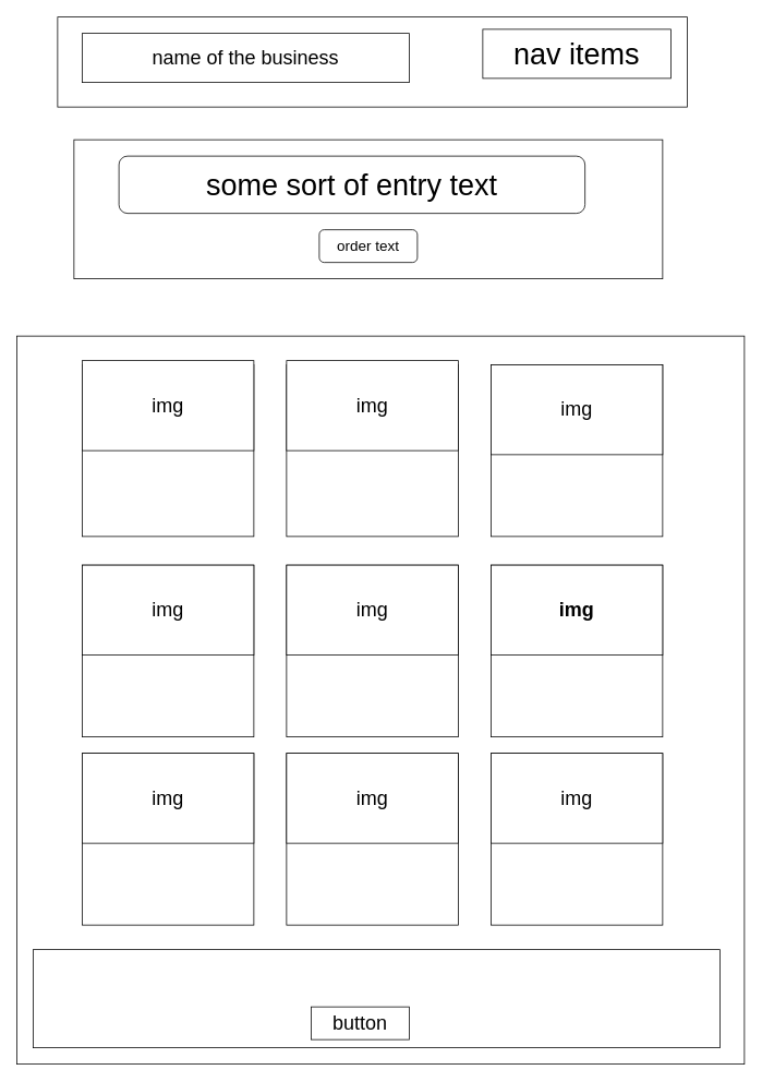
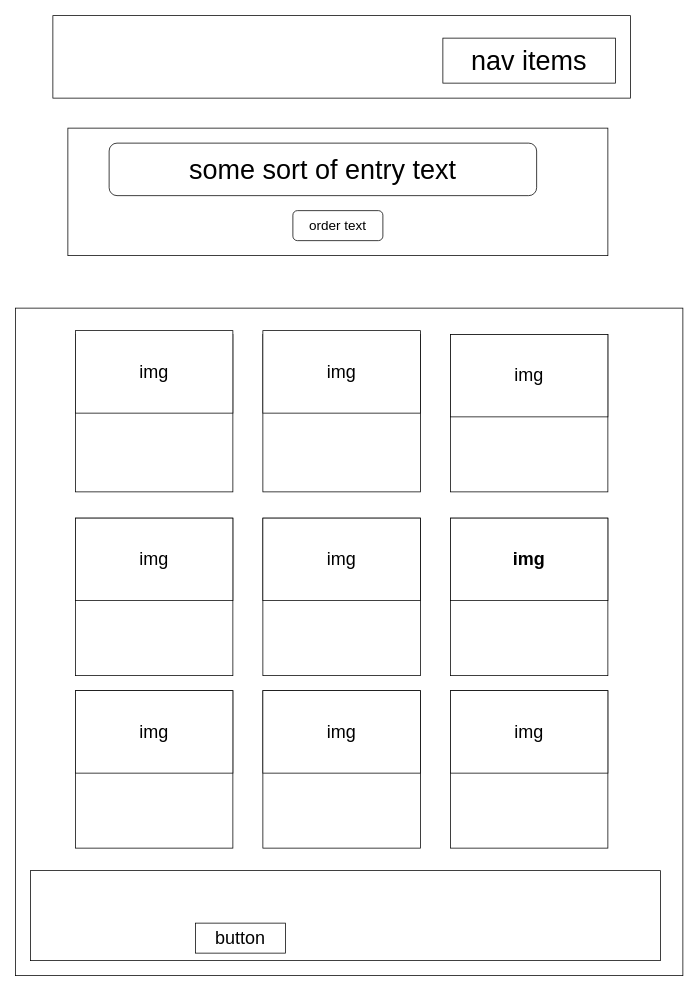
  <mxCell id="0" />
  <mxCell id="1" parent="0" />
  <mxCell id="2" value="" style="rounded=0;whiteSpace=wrap;html=1;" vertex="1" parent="1"><mxGeometry x="70" y="20" width="770" height="110" as="geometry" /></mxCell>
  <mxCell id="3" value="" style="rounded=0;whiteSpace=wrap;html=1;" vertex="1" parent="1"><mxGeometry x="90" y="170" width="720" height="170" as="geometry" /></mxCell>
  <mxCell id="4" value="&lt;font style=&quot;font-size: 18px;&quot;&gt;order text&lt;/font&gt;" style="rounded=1;whiteSpace=wrap;html=1;" vertex="1" parent="1"><mxGeometry x="390" y="280" width="120" height="40" as="geometry" /></mxCell>
  <mxCell id="5" value="&lt;font style=&quot;font-size: 36px;&quot;&gt;some sort of entry text&lt;/font&gt;" style="rounded=1;whiteSpace=wrap;html=1;" vertex="1" parent="1"><mxGeometry x="145" y="190" width="570" height="70" as="geometry" /></mxCell>
  <mxCell id="6" value="" style="whiteSpace=wrap;html=1;aspect=fixed;" vertex="1" parent="1"><mxGeometry x="20" y="410" width="890" height="890" as="geometry" /></mxCell>
  <mxCell id="7" value="" style="whiteSpace=wrap;html=1;aspect=fixed;" vertex="1" parent="1"><mxGeometry x="100" y="445" width="210" height="210" as="geometry" /></mxCell>
  <mxCell id="8" value="" style="whiteSpace=wrap;html=1;aspect=fixed;" vertex="1" parent="1"><mxGeometry x="350" y="445" width="210" height="210" as="geometry" /></mxCell>
  <mxCell id="9" value="" style="whiteSpace=wrap;html=1;aspect=fixed;" vertex="1" parent="1"><mxGeometry x="600" y="690" width="210" height="210" as="geometry" /></mxCell>
  <mxCell id="10" value="" style="whiteSpace=wrap;html=1;aspect=fixed;" vertex="1" parent="1"><mxGeometry x="600" y="445" width="210" height="210" as="geometry" /></mxCell>
  <mxCell id="11" value="" style="whiteSpace=wrap;html=1;aspect=fixed;" vertex="1" parent="1"><mxGeometry x="350" y="690" width="210" height="210" as="geometry" /></mxCell>
  <mxCell id="12" value="" style="whiteSpace=wrap;html=1;aspect=fixed;" vertex="1" parent="1"><mxGeometry x="350" y="920" width="210" height="210" as="geometry" /></mxCell>
  <mxCell id="13" value="" style="whiteSpace=wrap;html=1;aspect=fixed;" vertex="1" parent="1"><mxGeometry x="100" y="920" width="210" height="210" as="geometry" /></mxCell>
  <mxCell id="14" value="" style="whiteSpace=wrap;html=1;aspect=fixed;" vertex="1" parent="1"><mxGeometry x="100" y="690" width="210" height="210" as="geometry" /></mxCell>
  <mxCell id="15" value="" style="whiteSpace=wrap;html=1;aspect=fixed;" vertex="1" parent="1"><mxGeometry x="600" y="920" width="210" height="210" as="geometry" /></mxCell>
  <mxCell id="16" value="&lt;font style=&quot;font-size: 24px;&quot;&gt;img&lt;/font&gt;" style="rounded=0;whiteSpace=wrap;html=1;" vertex="1" parent="1"><mxGeometry x="100" y="440" width="210" height="110" as="geometry" /></mxCell>
  <mxCell id="17" value="&lt;font style=&quot;font-size: 24px;&quot;&gt;&lt;b&gt;img&lt;/b&gt;&lt;/font&gt;" style="rounded=0;whiteSpace=wrap;html=1;" vertex="1" parent="1"><mxGeometry x="600" y="690" width="210" height="110" as="geometry" /></mxCell>
  <mxCell id="18" value="&lt;font style=&quot;font-size: 24px;&quot;&gt;img&lt;/font&gt;" style="rounded=0;whiteSpace=wrap;html=1;" vertex="1" parent="1"><mxGeometry x="600" y="445" width="210" height="110" as="geometry" /></mxCell>
  <mxCell id="19" value="&lt;font style=&quot;font-size: 24px;&quot;&gt;img&lt;/font&gt;" style="rounded=0;whiteSpace=wrap;html=1;" vertex="1" parent="1"><mxGeometry x="350" y="440" width="210" height="110" as="geometry" /></mxCell>
  <mxCell id="20" value="&lt;font style=&quot;font-size: 24px;&quot;&gt;img&lt;/font&gt;" style="rounded=0;whiteSpace=wrap;html=1;" vertex="1" parent="1"><mxGeometry x="100" y="690" width="210" height="110" as="geometry" /></mxCell>
  <mxCell id="21" value="&lt;font style=&quot;font-size: 24px;&quot;&gt;img&lt;/font&gt;" style="rounded=0;whiteSpace=wrap;html=1;" vertex="1" parent="1"><mxGeometry x="100" y="920" width="210" height="110" as="geometry" /></mxCell>
  <mxCell id="22" value="&lt;font style=&quot;font-size: 24px;&quot;&gt;img&lt;/font&gt;" style="rounded=0;whiteSpace=wrap;html=1;" vertex="1" parent="1"><mxGeometry x="600" y="920" width="210" height="110" as="geometry" /></mxCell>
  <mxCell id="23" value="&lt;font style=&quot;font-size: 24px;&quot;&gt;img&lt;/font&gt;" style="rounded=0;whiteSpace=wrap;html=1;spacing=14;" vertex="1" parent="1"><mxGeometry x="350" y="690" width="210" height="110" as="geometry" /></mxCell>
  <mxCell id="24" value="&lt;font style=&quot;font-size: 24px;&quot;&gt;img&lt;/font&gt;" style="rounded=0;whiteSpace=wrap;html=1;" vertex="1" parent="1"><mxGeometry x="350" y="920" width="210" height="110" as="geometry" /></mxCell>
  <mxCell id="25" value="" style="rounded=0;whiteSpace=wrap;html=1;" vertex="1" parent="1"><mxGeometry x="40" y="1160" width="840" height="120" as="geometry" /></mxCell>
- <mxCell id="26" value="&lt;font style=&quot;font-size: 24px;&quot;&gt;button&lt;/font&gt;" style="rounded=0;whiteSpace=wrap;html=1;" vertex="1" parent="1"><mxGeometry x="380" y="1230" width="120" height="40" as="geometry" /></mxCell>
- <mxCell id="27" value="&lt;font style=&quot;font-size: 36px;&quot;&gt;nav items&lt;/font&gt;" style="rounded=0;whiteSpace=wrap;html=1;" vertex="1" parent="1"><mxGeometry x="590" y="35" width="230" height="60" as="geometry" /></mxCell>
- <mxCell id="28" value="&lt;font style=&quot;font-size: 24px;&quot;&gt;name of the business&lt;/font&gt;" style="rounded=0;whiteSpace=wrap;html=1;" vertex="1" parent="1"><mxGeometry x="100" y="40" width="400" height="60" as="geometry" /></mxCell>
+ <mxCell id="26" value="&lt;font style=&quot;font-size: 24px;&quot;&gt;button&lt;/font&gt;" style="rounded=0;whiteSpace=wrap;html=1;" vertex="1" parent="1"><mxGeometry x="260" y="1230" width="120" height="40" as="geometry" /></mxCell>
+ <mxCell id="27" value="&lt;font style=&quot;font-size: 36px;&quot;&gt;nav items&lt;/font&gt;" style="rounded=0;whiteSpace=wrap;html=1;" vertex="1" parent="1"><mxGeometry x="590" y="50" width="230" height="60" as="geometry" /></mxCell>
